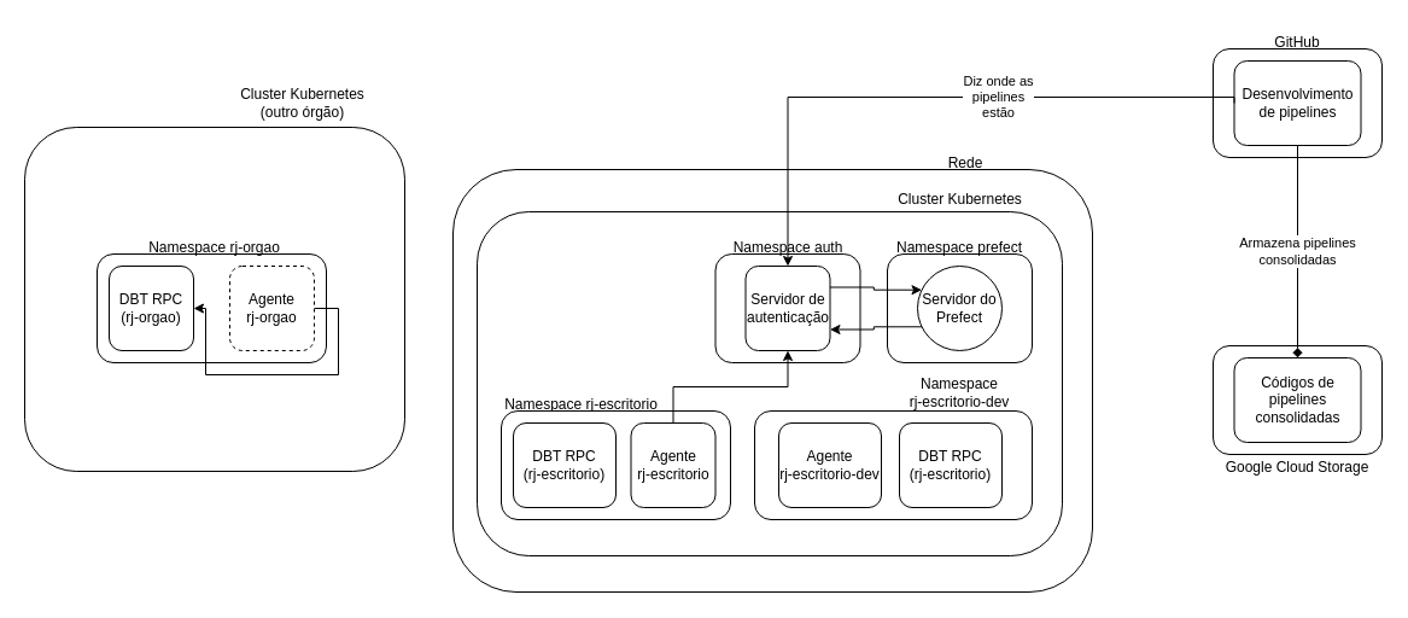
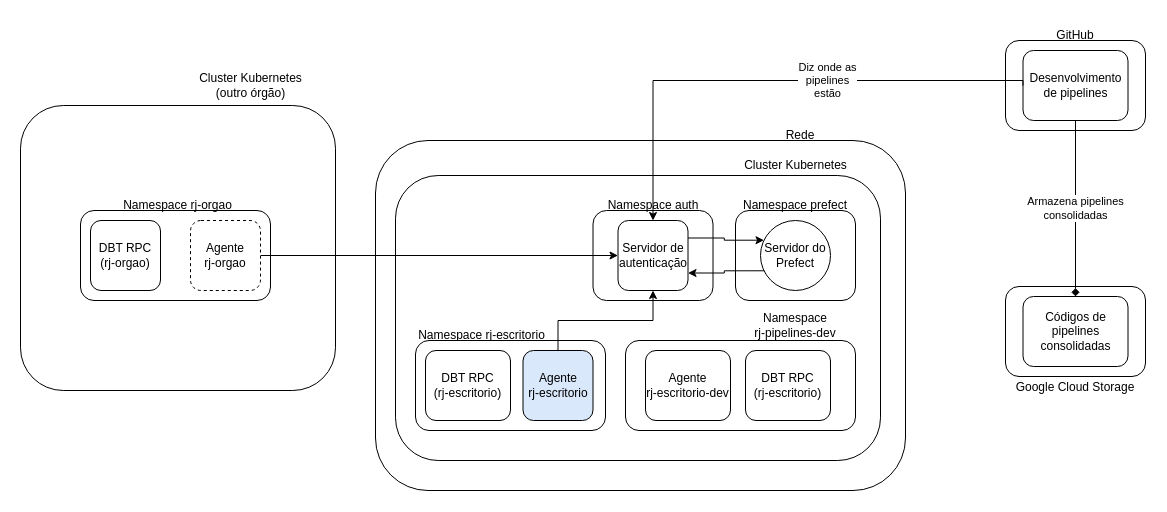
  <mxCell id="0" />
  <mxCell id="1" parent="0" />
  <mxCell id="2" value="" style="rounded=1;whiteSpace=wrap;html=1;" vertex="1" parent="1"><mxGeometry x="375" y="140" width="530" height="350" as="geometry" /></mxCell>
  <mxCell id="3" value="" style="rounded=1;whiteSpace=wrap;html=1;" vertex="1" parent="1"><mxGeometry x="395" y="175" width="485" height="285" as="geometry" /></mxCell>
  <mxCell id="4" value="" style="rounded=1;whiteSpace=wrap;html=1;" vertex="1" parent="1"><mxGeometry x="735" y="210" width="120" height="90" as="geometry" /></mxCell>
  <mxCell id="5" value="Namespace prefect" style="text;html=1;strokeColor=none;fillColor=none;align=center;verticalAlign=middle;whiteSpace=wrap;rounded=0;" vertex="1" parent="1"><mxGeometry x="735" y="190" width="120" height="30" as="geometry" /></mxCell>
  <mxCell id="6" value="Servidor do&lt;br&gt;Prefect" style="ellipse;whiteSpace=wrap;html=1;" vertex="1" parent="1"><mxGeometry x="760" y="220" width="70" height="70" as="geometry" /></mxCell>
  <mxCell id="7" value="Cluster Kubernetes" style="text;html=1;strokeColor=none;fillColor=none;align=center;verticalAlign=middle;whiteSpace=wrap;rounded=0;" vertex="1" parent="1"><mxGeometry x="738" y="150" width="115" height="30" as="geometry" /></mxCell>
  <mxCell id="8" value="Rede" style="text;html=1;strokeColor=none;fillColor=none;align=center;verticalAlign=middle;whiteSpace=wrap;rounded=0;" vertex="1" parent="1"><mxGeometry x="770" y="120" width="60" height="30" as="geometry" /></mxCell>
  <mxCell id="9" value="" style="rounded=1;whiteSpace=wrap;html=1;" vertex="1" parent="1"><mxGeometry x="1005" y="40" width="140" height="90" as="geometry" /></mxCell>
  <mxCell id="10" value="GitHub" style="text;html=1;strokeColor=none;fillColor=none;align=center;verticalAlign=middle;whiteSpace=wrap;rounded=0;" vertex="1" parent="1"><mxGeometry x="1015" y="20" width="120" height="30" as="geometry" /></mxCell>
  <mxCell id="11" value="Desenvolvimento&lt;br&gt;de pipelines" style="rounded=1;whiteSpace=wrap;html=1;" vertex="1" parent="1"><mxGeometry x="1022.5" y="50" width="105" height="70" as="geometry" /></mxCell>
  <mxCell id="12" value="" style="rounded=1;whiteSpace=wrap;html=1;" vertex="1" parent="1"><mxGeometry x="1005" y="286" width="140" height="90" as="geometry" /></mxCell>
  <mxCell id="13" value="Google Cloud Storage" style="text;html=1;strokeColor=none;fillColor=none;align=center;verticalAlign=middle;whiteSpace=wrap;rounded=0;" vertex="1" parent="1"><mxGeometry x="1010" y="372" width="130" height="30" as="geometry" /></mxCell>
  <mxCell id="14" value="Códigos de pipelines consolidadas" style="rounded=1;whiteSpace=wrap;html=1;" vertex="1" parent="1"><mxGeometry x="1022.5" y="296" width="105" height="70" as="geometry" /></mxCell>
  <mxCell id="15" value="Armazena pipelines&lt;br&gt;consolidadas" style="edgeStyle=orthogonalEdgeStyle;rounded=0;orthogonalLoop=1;jettySize=auto;html=1;exitX=0.5;exitY=1;exitDx=0;exitDy=0;endArrow=diamond;" edge="1" parent="1" source="11" target="14"><mxGeometry relative="1" as="geometry" /></mxCell>
  <mxCell id="16" value="" style="rounded=1;whiteSpace=wrap;html=1;" vertex="1" parent="1"><mxGeometry x="592.5" y="210" width="120" height="90" as="geometry" /></mxCell>
  <mxCell id="17" value="Namespace auth" style="text;html=1;strokeColor=none;fillColor=none;align=center;verticalAlign=middle;whiteSpace=wrap;rounded=0;" vertex="1" parent="1"><mxGeometry x="592.5" y="190" width="120" height="30" as="geometry" /></mxCell>
  <mxCell id="18" style="edgeStyle=orthogonalEdgeStyle;rounded=0;orthogonalLoop=1;jettySize=auto;html=1;exitX=1;exitY=0.25;exitDx=0;exitDy=0;entryX=0;entryY=0.25;entryDx=0;entryDy=0;" edge="1" parent="1" source="19" target="6"><mxGeometry relative="1" as="geometry" /></mxCell>
  <mxCell id="19" value="Servidor de autenticação" style="rounded=1;whiteSpace=wrap;html=1;" vertex="1" parent="1"><mxGeometry x="617.5" y="220" width="70" height="70" as="geometry" /></mxCell>
  <mxCell id="20" style="edgeStyle=orthogonalEdgeStyle;rounded=0;orthogonalLoop=1;jettySize=auto;html=1;exitX=0;exitY=0.75;exitDx=0;exitDy=0;entryX=1;entryY=0.75;entryDx=0;entryDy=0;" edge="1" parent="1" source="6" target="19"><mxGeometry relative="1" as="geometry" /></mxCell>
  <mxCell id="21" value="Diz onde as&lt;br&gt;pipelines&lt;br&gt;estão" style="edgeStyle=orthogonalEdgeStyle;rounded=0;orthogonalLoop=1;jettySize=auto;html=1;exitX=0;exitY=0.5;exitDx=0;exitDy=0;entryX=0.5;entryY=0;entryDx=0;entryDy=0;" edge="1" parent="1" source="11" target="19"><mxGeometry x="-0.219" relative="1" as="geometry"><Array as="points"><mxPoint x="1023" y="80" /><mxPoint x="653" y="80" /></Array><mxPoint as="offset" /></mxGeometry></mxCell>
  <mxCell id="22" value="Namespace rj-escritorio" style="text;html=1;strokeColor=none;fillColor=none;align=center;verticalAlign=middle;whiteSpace=wrap;rounded=0;" vertex="1" parent="1"><mxGeometry x="415" y="320" width="132.5" height="30" as="geometry" /></mxCell>
  <mxCell id="23" value="" style="rounded=1;whiteSpace=wrap;html=1;" vertex="1" parent="1"><mxGeometry x="625" y="340" width="230" height="90" as="geometry" /></mxCell>
- <mxCell id="24" value="Namespace&lt;br&gt;rj-escritorio-dev" style="text;html=1;strokeColor=none;fillColor=none;align=center;verticalAlign=middle;whiteSpace=wrap;rounded=0;" vertex="1" parent="1"><mxGeometry x="735" y="300" width="120" height="50" as="geometry" /></mxCell>
+ <mxCell id="24" value="Namespace&lt;br&gt;rj-pipelines-dev" style="text;html=1;strokeColor=none;fillColor=none;align=center;verticalAlign=middle;whiteSpace=wrap;rounded=0;" vertex="1" parent="1"><mxGeometry x="735" y="300" width="120" height="50" as="geometry" /></mxCell>
  <mxCell id="25" value="Agente&lt;br&gt;rj-escritorio-dev" style="rounded=1;whiteSpace=wrap;html=1;" vertex="1" parent="1"><mxGeometry x="645" y="350" width="85" height="70" as="geometry" /></mxCell>
  <mxCell id="26" value="" style="rounded=1;whiteSpace=wrap;html=1;" vertex="1" parent="1"><mxGeometry x="20" y="105" width="315" height="285" as="geometry" /></mxCell>
  <mxCell id="27" value="Cluster Kubernetes&lt;br&gt;(outro órgão)" style="text;html=1;strokeColor=none;fillColor=none;align=center;verticalAlign=middle;whiteSpace=wrap;rounded=0;" vertex="1" parent="1"><mxGeometry x="193" y="60" width="115" height="50" as="geometry" /></mxCell>
  <mxCell id="28" value="" style="rounded=1;whiteSpace=wrap;html=1;" vertex="1" parent="1"><mxGeometry x="80" y="210" width="190" height="90" as="geometry" /></mxCell>
  <mxCell id="29" value="" style="rounded=1;whiteSpace=wrap;html=1;" vertex="1" parent="1"><mxGeometry x="415" y="340" width="190" height="90" as="geometry" /></mxCell>
  <mxCell id="30" value="Namespace rj-orgao" style="text;html=1;strokeColor=none;fillColor=none;align=center;verticalAlign=middle;whiteSpace=wrap;rounded=0;" vertex="1" parent="1"><mxGeometry x="111.25" y="190" width="132.5" height="30" as="geometry" /></mxCell>
- <mxCell id="31" style="edgeStyle=orthogonalEdgeStyle;rounded=0;orthogonalLoop=1;jettySize=auto;html=1;exitX=1;exitY=0.5;exitDx=0;exitDy=0;" edge="1" parent="1" source="32" target="37"><mxGeometry relative="1" as="geometry" /></mxCell>
+ <mxCell id="31" style="edgeStyle=orthogonalEdgeStyle;rounded=0;orthogonalLoop=1;jettySize=auto;html=1;exitX=1;exitY=0.5;exitDx=0;exitDy=0;entryX=0;entryY=0.5;entryDx=0;entryDy=0;" edge="1" parent="1" source="32" target="19"><mxGeometry relative="1" as="geometry" /></mxCell>
  <mxCell id="32" value="Agente&lt;br&gt;rj-orgao" style="rounded=1;whiteSpace=wrap;html=1;dashed=1;" vertex="1" parent="1"><mxGeometry x="190" y="220" width="70" height="70" as="geometry" /></mxCell>
  <mxCell id="33" value="DBT RPC&lt;br&gt;(rj-escritorio)" style="rounded=1;whiteSpace=wrap;html=1;" vertex="1" parent="1"><mxGeometry x="745" y="350" width="85" height="70" as="geometry" /></mxCell>
- <mxCell id="34" value="Agente&lt;br&gt;rj-escritorio" style="rounded=1;whiteSpace=wrap;html=1;" vertex="1" parent="1"><mxGeometry x="522.5" y="350" width="70" height="70" as="geometry" /></mxCell>
+ <mxCell id="34" value="Agente&lt;br&gt;rj-escritorio" style="rounded=1;whiteSpace=wrap;html=1;fillColor=#dae8fc;" vertex="1" parent="1"><mxGeometry x="522.5" y="350" width="70" height="70" as="geometry" /></mxCell>
  <mxCell id="35" style="edgeStyle=orthogonalEdgeStyle;rounded=0;orthogonalLoop=1;jettySize=auto;html=1;exitX=0.5;exitY=0;exitDx=0;exitDy=0;entryX=0.5;entryY=1;entryDx=0;entryDy=0;" edge="1" parent="1" source="34" target="19"><mxGeometry relative="1" as="geometry" /></mxCell>
  <mxCell id="36" value="DBT RPC&lt;br&gt;(rj-escritorio)" style="rounded=1;whiteSpace=wrap;html=1;" vertex="1" parent="1"><mxGeometry x="425" y="350" width="85" height="70" as="geometry" /></mxCell>
  <mxCell id="37" value="DBT RPC&lt;br&gt;(rj-orgao)" style="rounded=1;whiteSpace=wrap;html=1;" vertex="1" parent="1"><mxGeometry x="90" y="220" width="70" height="70" as="geometry" /></mxCell>
